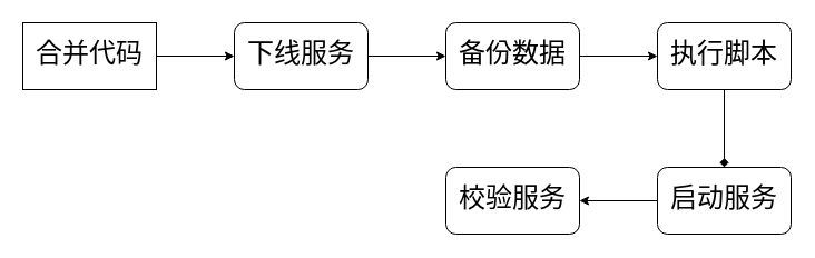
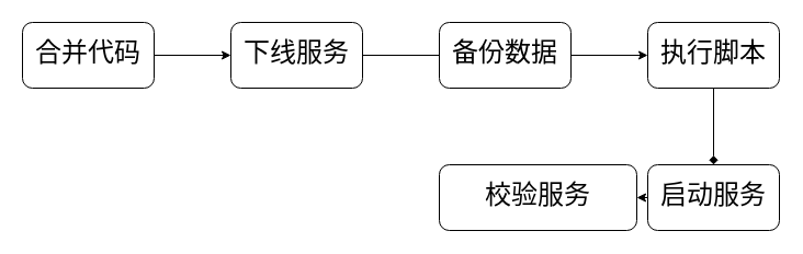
  <mxCell id="0" />
  <mxCell id="1" parent="0" />
  <mxCell id="2" style="edgeStyle=orthogonalEdgeStyle;rounded=0;orthogonalLoop=1;jettySize=auto;html=1;exitX=1;exitY=0.5;exitDx=0;exitDy=0;entryX=0;entryY=0.5;entryDx=0;entryDy=0;fontFamily=Courier New;fontSize=24;" edge="1" parent="1" source="3" target="5"><mxGeometry relative="1" as="geometry" /></mxCell>
- <mxCell id="3" value="&lt;font style=&quot;font-size: 24px;&quot; face=&quot;Courier New&quot;&gt;合并代码&lt;/font&gt;" style="whiteSpace=wrap;html=1;rounded=0;" vertex="1" parent="1"><mxGeometry x="20" y="20" width="120" height="60" as="geometry" /></mxCell>
- <mxCell id="4" style="edgeStyle=orthogonalEdgeStyle;rounded=0;orthogonalLoop=1;jettySize=auto;html=1;exitX=1;exitY=0.5;exitDx=0;exitDy=0;entryX=0;entryY=0.5;entryDx=0;entryDy=0;fontFamily=Courier New;fontSize=24;" edge="1" parent="1" source="5" target="7"><mxGeometry relative="1" as="geometry" /></mxCell>
+ <mxCell id="3" value="&lt;font style=&quot;font-size: 24px;&quot; face=&quot;Courier New&quot;&gt;合并代码&lt;/font&gt;" style="rounded=1;whiteSpace=wrap;html=1;" vertex="1" parent="1"><mxGeometry x="20" y="20" width="120" height="60" as="geometry" /></mxCell>
+ <mxCell id="4" style="edgeStyle=orthogonalEdgeStyle;rounded=0;orthogonalLoop=1;jettySize=auto;html=1;exitX=1;exitY=0.5;exitDx=0;exitDy=0;entryX=0;entryY=0.5;entryDx=0;entryDy=0;fontFamily=Courier New;fontSize=24;endArrow=none;" edge="1" parent="1" source="5" target="7"><mxGeometry relative="1" as="geometry" /></mxCell>
  <mxCell id="5" value="&lt;font style=&quot;font-size: 24px;&quot; face=&quot;Courier New&quot;&gt;下线服务&lt;/font&gt;" style="rounded=1;whiteSpace=wrap;html=1;" vertex="1" parent="1"><mxGeometry x="210" y="20" width="120" height="60" as="geometry" /></mxCell>
  <mxCell id="6" style="edgeStyle=orthogonalEdgeStyle;rounded=0;orthogonalLoop=1;jettySize=auto;html=1;exitX=1;exitY=0.5;exitDx=0;exitDy=0;entryX=0;entryY=0.5;entryDx=0;entryDy=0;fontFamily=Courier New;fontSize=24;" edge="1" parent="1" source="7" target="9"><mxGeometry relative="1" as="geometry" /></mxCell>
  <mxCell id="7" value="&lt;font style=&quot;font-size: 24px;&quot; face=&quot;Courier New&quot;&gt;备份数据&lt;/font&gt;" style="rounded=1;whiteSpace=wrap;html=1;" vertex="1" parent="1"><mxGeometry x="400" y="20" width="120" height="60" as="geometry" /></mxCell>
  <mxCell id="8" style="edgeStyle=orthogonalEdgeStyle;rounded=0;orthogonalLoop=1;jettySize=auto;html=1;exitX=0.5;exitY=1;exitDx=0;exitDy=0;fontFamily=Courier New;fontSize=24;endArrow=diamond;" edge="1" parent="1" source="9" target="11"><mxGeometry relative="1" as="geometry" /></mxCell>
  <mxCell id="9" value="&lt;font style=&quot;font-size: 24px;&quot; face=&quot;Courier New&quot;&gt;执行脚本&lt;/font&gt;" style="rounded=1;whiteSpace=wrap;html=1;" vertex="1" parent="1"><mxGeometry x="590" y="20" width="120" height="60" as="geometry" /></mxCell>
  <mxCell id="10" style="edgeStyle=orthogonalEdgeStyle;rounded=0;orthogonalLoop=1;jettySize=auto;html=1;exitX=0;exitY=0.5;exitDx=0;exitDy=0;entryX=1;entryY=0.5;entryDx=0;entryDy=0;fontFamily=Courier New;fontSize=24;" edge="1" parent="1" source="11" target="12"><mxGeometry relative="1" as="geometry" /></mxCell>
  <mxCell id="11" value="&lt;font style=&quot;font-size: 24px;&quot; face=&quot;Courier New&quot;&gt;启动服务&lt;/font&gt;" style="rounded=1;whiteSpace=wrap;html=1;" vertex="1" parent="1"><mxGeometry x="590" y="150" width="120" height="60" as="geometry" /></mxCell>
- <mxCell id="12" value="&lt;font face=&quot;Courier New&quot;&gt;&lt;span style=&quot;font-size: 24px;&quot;&gt;校验服务&lt;/span&gt;&lt;/font&gt;" style="rounded=1;whiteSpace=wrap;html=1;" vertex="1" parent="1"><mxGeometry x="400" y="150" width="120" height="60" as="geometry" /></mxCell>
+ <mxCell id="12" value="&lt;font face=&quot;Courier New&quot;&gt;&lt;span style=&quot;font-size: 24px;&quot;&gt;校验服务&lt;/span&gt;&lt;/font&gt;" style="rounded=1;whiteSpace=wrap;html=1;" vertex="1" parent="1"><mxGeometry x="400" y="150" width="180" height="60" as="geometry" /></mxCell>
